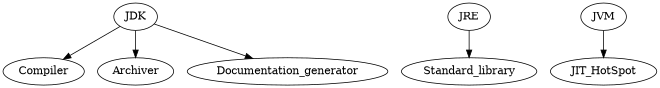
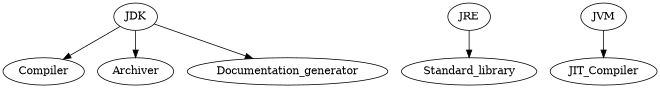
  digraph {
    JDK
    Compiler
    Archiver
    Documentation_generator
    JRE
    Standard_library
    JVM
-   JIT_HotSpot
+   JIT_HotSpot [label=JIT_Compiler]
    JDK -> Compiler
    JDK -> Archiver
    JDK -> Documentation_generator
    JRE -> Standard_library
    JVM -> JIT_HotSpot
  }
